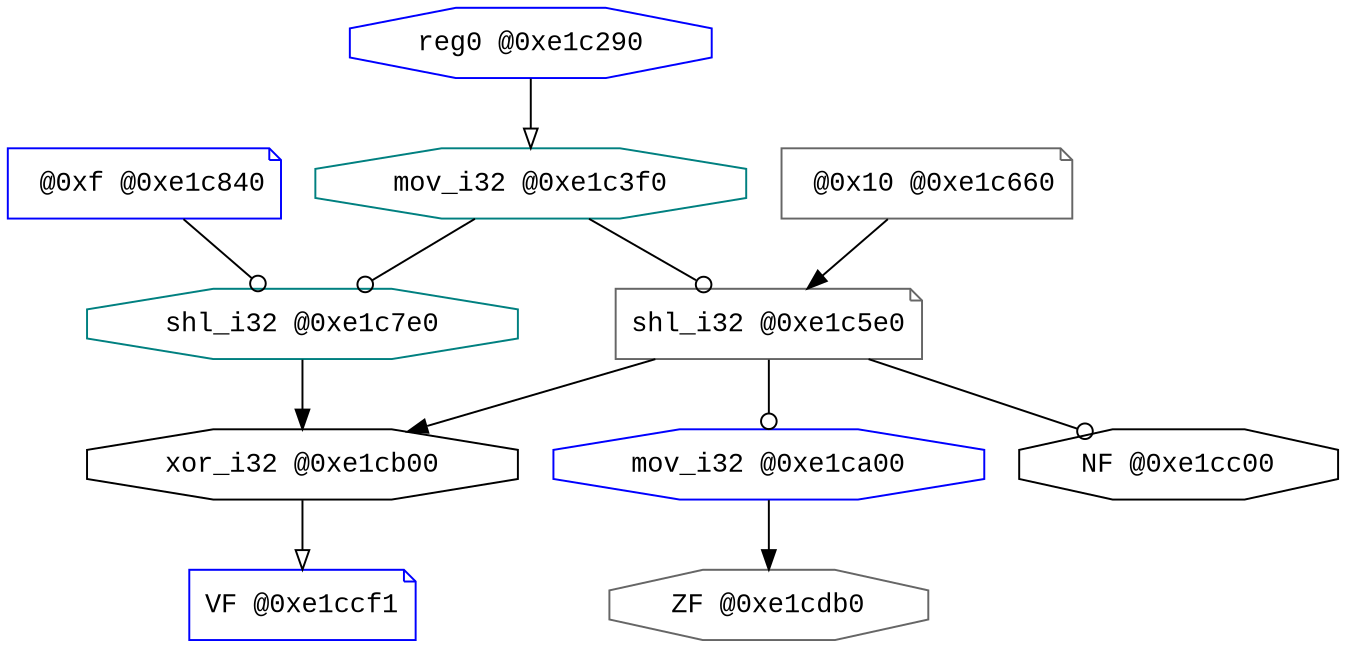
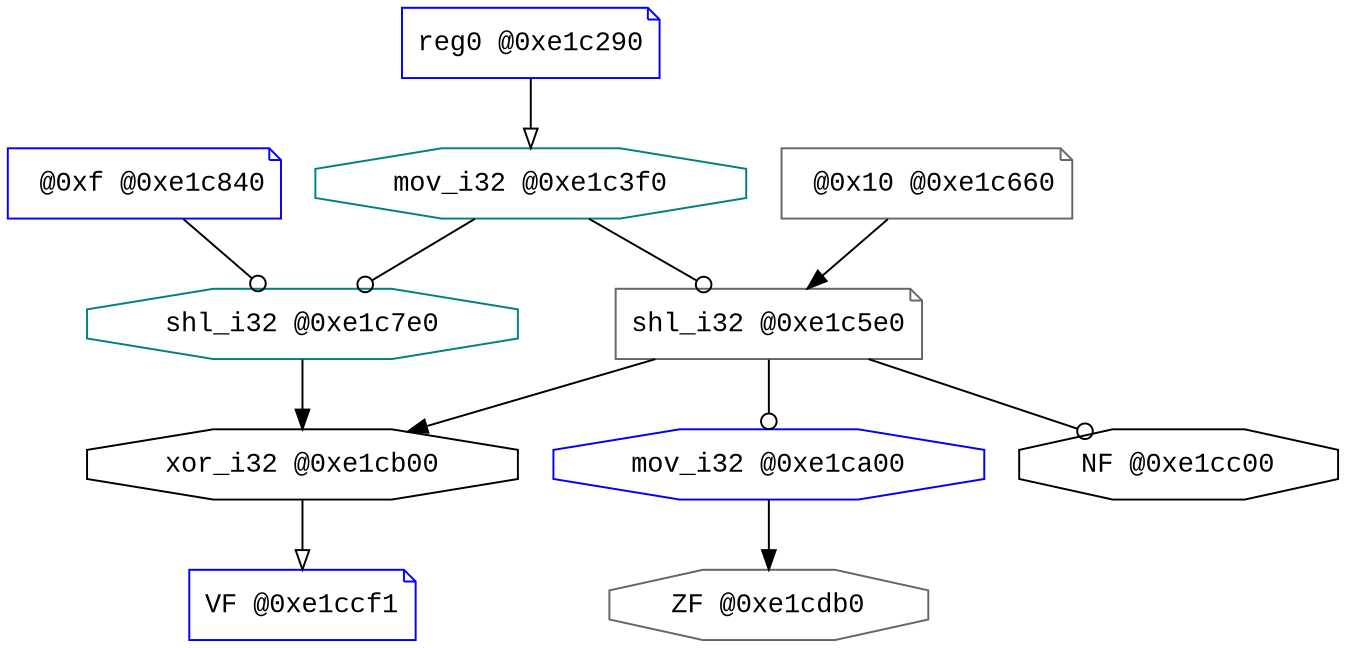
  digraph {
    fontname="Liberation Mono"
    node [color=blue fontname="Liberation Mono" shape=octagon]
    edge [arrowhead=odot fontname="Liberation Mono"]
    "mov_i32 @0xe1c3f0" [color=teal]
-   "reg0 @0xe1c290"
+   "reg0 @0xe1c290" [shape=note]
    "shl_i32 @0xe1c5e0" [color=gray40 shape=note]
    "shl_i32 @0xe1c7e0" [color=teal]
    "mov_i32 @0xe1ca00"
    "xor_i32 @0xe1cb00" [color=black]
    "NF @0xe1cc00" [color=black]
    "ZF @0xe1cdb0" [color=gray40]
    n9 [label="VF @0xe1ccf1" shape=note]
    " @0x10 @0xe1c660" [color=gray40 shape=note]
    " @0xf @0xe1c840" [shape=note]
    "mov_i32 @0xe1c3f0" -> "shl_i32 @0xe1c5e0"
    "mov_i32 @0xe1c3f0" -> "shl_i32 @0xe1c7e0"
    "reg0 @0xe1c290" -> "mov_i32 @0xe1c3f0" [arrowhead=onormal]
    "shl_i32 @0xe1c5e0" -> "mov_i32 @0xe1ca00"
    "shl_i32 @0xe1c5e0" -> "xor_i32 @0xe1cb00" [arrowhead=normal]
    "shl_i32 @0xe1c5e0" -> "NF @0xe1cc00"
    "shl_i32 @0xe1c7e0" -> "xor_i32 @0xe1cb00" [arrowhead=normal]
    "mov_i32 @0xe1ca00" -> "ZF @0xe1cdb0" [arrowhead=normal]
    "xor_i32 @0xe1cb00" -> n9 [arrowhead=onormal]
    " @0x10 @0xe1c660" -> "shl_i32 @0xe1c5e0" [arrowhead=normal]
    " @0xf @0xe1c840" -> "shl_i32 @0xe1c7e0"
  }
